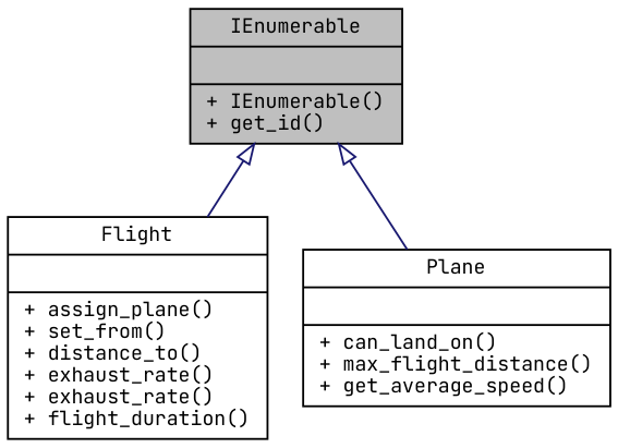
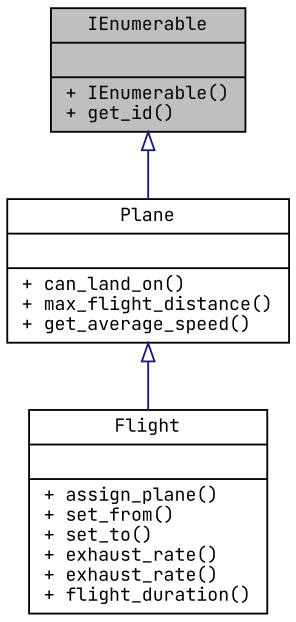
  digraph {
    fontname="JetBrains Mono"
    node [color=black fontname="JetBrains Mono" fontsize=10 shape=record]
    edge [arrowtail=onormal color=midnightblue dir=back fontname="JetBrains Mono" fontsize=10 labelfontname=Helvetica labelfontsize=10 style=solid]
    n1 [fillcolor=grey75 fontcolor=black height=0.2 label="{IEnumerable\n||+ IEnumerable()\l+ get_id()\l}" style=filled width=0.4]
-   n2 [height=0.2 label="{Flight\n||+ assign_plane()\l+ set_from()\l+ distance_to()\l+ exhaust_rate()\l+ exhaust_rate()\l+ flight_duration()\l}" width=0.4]
+   n2 [height=0.2 label="{Flight\n||+ assign_plane()\l+ set_from()\l+ set_to()\l+ exhaust_rate()\l+ exhaust_rate()\l+ flight_duration()\l}" width=0.4]
    n3 [height=0.2 label="{Plane\n||+ can_land_on()\l+ max_flight_distance()\l+ get_average_speed()\l}" width=0.4]
-   n1 -> n2
+   n3 -> n2
    n1 -> n3
  }
